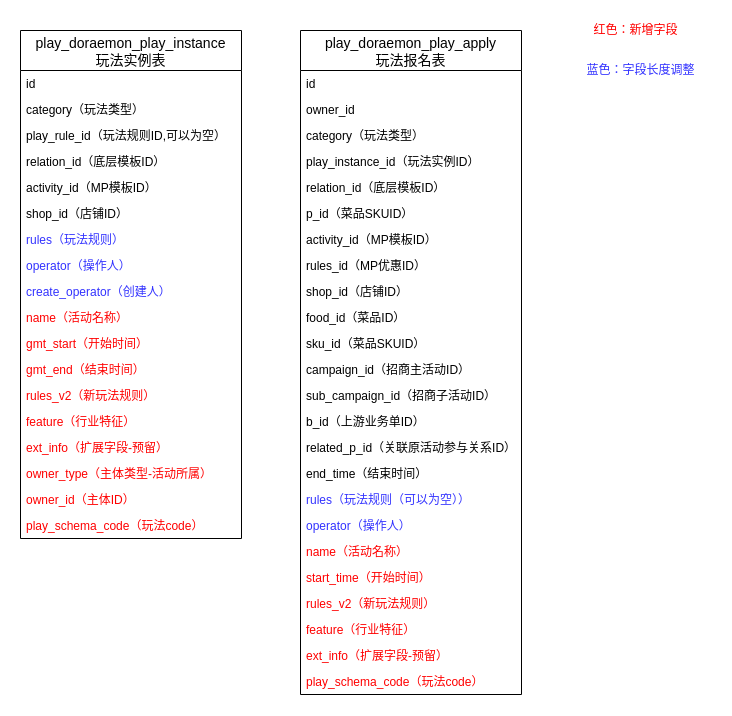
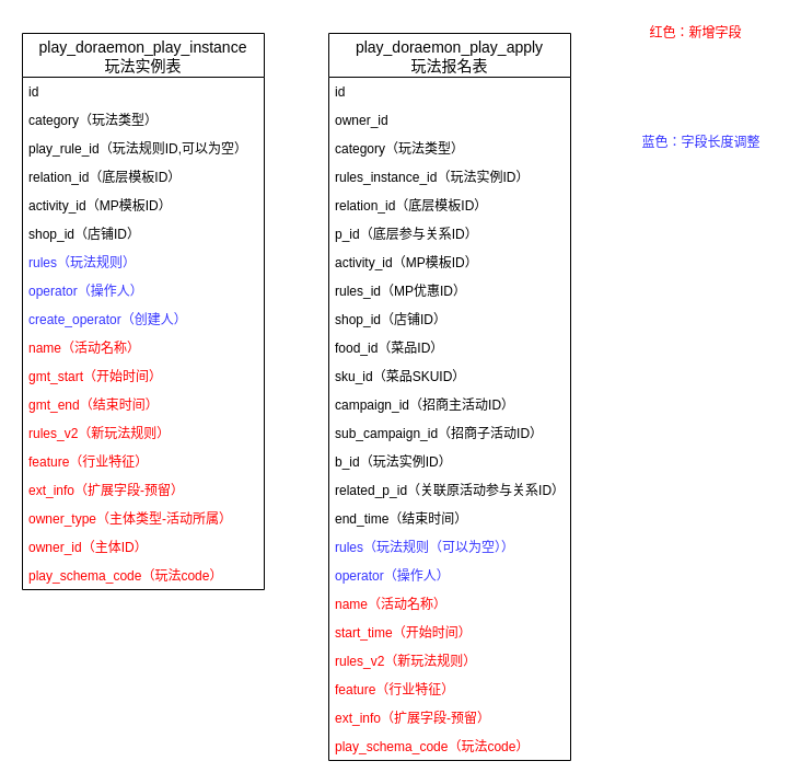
  <mxCell id="0" />
  <mxCell id="1" parent="0" />
  <mxCell id="2" value="play_doraemon_play_instance&#10;玩法实例表" style="swimlane;fontStyle=0;childLayout=stackLayout;horizontal=1;startSize=40;horizontalStack=0;resizeParent=1;resizeParentMax=0;resizeLast=0;collapsible=1;marginBottom=0;align=center;fontSize=14;" vertex="1" parent="1"><mxGeometry x="20" y="30" width="221" height="508" as="geometry" /></mxCell>
  <mxCell id="3" value="id" style="text;strokeColor=none;fillColor=none;spacingLeft=4;spacingRight=4;overflow=hidden;rotatable=0;points=[[0,0.5],[1,0.5]];portConstraint=eastwest;fontSize=12;" vertex="1" parent="2"><mxGeometry y="40" width="221" height="26" as="geometry" /></mxCell>
  <mxCell id="4" value="category（玩法类型）" style="text;strokeColor=none;fillColor=none;spacingLeft=4;spacingRight=4;overflow=hidden;rotatable=0;points=[[0,0.5],[1,0.5]];portConstraint=eastwest;fontSize=12;" vertex="1" parent="2"><mxGeometry y="66" width="221" height="26" as="geometry" /></mxCell>
  <mxCell id="5" value="play_rule_id（玩法规则ID,可以为空）" style="text;strokeColor=none;fillColor=none;spacingLeft=4;spacingRight=4;overflow=hidden;rotatable=0;points=[[0,0.5],[1,0.5]];portConstraint=eastwest;fontSize=12;" vertex="1" parent="2"><mxGeometry y="92" width="221" height="26" as="geometry" /></mxCell>
  <mxCell id="6" value="relation_id（底层模板ID）" style="text;strokeColor=none;fillColor=none;spacingLeft=4;spacingRight=4;overflow=hidden;rotatable=0;points=[[0,0.5],[1,0.5]];portConstraint=eastwest;fontSize=12;" vertex="1" parent="2"><mxGeometry y="118" width="221" height="26" as="geometry" /></mxCell>
  <mxCell id="7" value="activity_id（MP模板ID）" style="text;strokeColor=none;fillColor=none;spacingLeft=4;spacingRight=4;overflow=hidden;rotatable=0;points=[[0,0.5],[1,0.5]];portConstraint=eastwest;fontSize=12;" vertex="1" parent="2"><mxGeometry y="144" width="221" height="26" as="geometry" /></mxCell>
  <mxCell id="8" value="shop_id（店铺ID）" style="text;strokeColor=none;fillColor=none;spacingLeft=4;spacingRight=4;overflow=hidden;rotatable=0;points=[[0,0.5],[1,0.5]];portConstraint=eastwest;fontSize=12;fontColor=#000000;" vertex="1" parent="2"><mxGeometry y="170" width="221" height="26" as="geometry" /></mxCell>
  <mxCell id="9" value="rules（玩法规则）" style="text;strokeColor=none;fillColor=none;spacingLeft=4;spacingRight=4;overflow=hidden;rotatable=0;points=[[0,0.5],[1,0.5]];portConstraint=eastwest;fontSize=12;fontColor=#3333FF;" vertex="1" parent="2"><mxGeometry y="196" width="221" height="26" as="geometry" /></mxCell>
  <mxCell id="10" value="operator（操作人）" style="text;strokeColor=none;fillColor=none;spacingLeft=4;spacingRight=4;overflow=hidden;rotatable=0;points=[[0,0.5],[1,0.5]];portConstraint=eastwest;fontSize=12;fontColor=#3333FF;" vertex="1" parent="2"><mxGeometry y="222" width="221" height="26" as="geometry" /></mxCell>
  <mxCell id="11" value="create_operator（创建人）" style="text;strokeColor=none;fillColor=none;spacingLeft=4;spacingRight=4;overflow=hidden;rotatable=0;points=[[0,0.5],[1,0.5]];portConstraint=eastwest;fontSize=12;fontColor=#3333FF;" vertex="1" parent="2"><mxGeometry y="248" width="221" height="26" as="geometry" /></mxCell>
  <mxCell id="12" value="name（活动名称）" style="text;strokeColor=none;fillColor=none;spacingLeft=4;spacingRight=4;overflow=hidden;rotatable=0;points=[[0,0.5],[1,0.5]];portConstraint=eastwest;fontSize=12;fontColor=#FF0000;" vertex="1" parent="2"><mxGeometry y="274" width="221" height="26" as="geometry" /></mxCell>
  <mxCell id="13" value="gmt_start（开始时间）" style="text;strokeColor=none;fillColor=none;spacingLeft=4;spacingRight=4;overflow=hidden;rotatable=0;points=[[0,0.5],[1,0.5]];portConstraint=eastwest;fontSize=12;fontColor=#FF0000;" vertex="1" parent="2"><mxGeometry y="300" width="221" height="26" as="geometry" /></mxCell>
  <mxCell id="14" value="gmt_end（结束时间）" style="text;strokeColor=none;fillColor=none;spacingLeft=4;spacingRight=4;overflow=hidden;rotatable=0;points=[[0,0.5],[1,0.5]];portConstraint=eastwest;fontSize=12;fontColor=#FF0000;" vertex="1" parent="2"><mxGeometry y="326" width="221" height="26" as="geometry" /></mxCell>
  <mxCell id="15" value="rules_v2（新玩法规则）" style="text;strokeColor=none;fillColor=none;spacingLeft=4;spacingRight=4;overflow=hidden;rotatable=0;points=[[0,0.5],[1,0.5]];portConstraint=eastwest;fontSize=12;fontColor=#FF0000;" vertex="1" parent="2"><mxGeometry y="352" width="221" height="26" as="geometry" /></mxCell>
  <mxCell id="16" value="feature（行业特征）" style="text;strokeColor=none;fillColor=none;spacingLeft=4;spacingRight=4;overflow=hidden;rotatable=0;points=[[0,0.5],[1,0.5]];portConstraint=eastwest;fontSize=12;fontColor=#FF0000;" vertex="1" parent="2"><mxGeometry y="378" width="221" height="26" as="geometry" /></mxCell>
  <mxCell id="17" value="ext_info（扩展字段-预留）" style="text;strokeColor=none;fillColor=none;spacingLeft=4;spacingRight=4;overflow=hidden;rotatable=0;points=[[0,0.5],[1,0.5]];portConstraint=eastwest;fontSize=12;fontColor=#FF0000;" vertex="1" parent="2"><mxGeometry y="404" width="221" height="26" as="geometry" /></mxCell>
  <mxCell id="18" value="owner_type（主体类型-活动所属）" style="text;strokeColor=none;fillColor=none;spacingLeft=4;spacingRight=4;overflow=hidden;rotatable=0;points=[[0,0.5],[1,0.5]];portConstraint=eastwest;fontSize=12;fontColor=#FF0000;" vertex="1" parent="2"><mxGeometry y="430" width="221" height="26" as="geometry" /></mxCell>
  <mxCell id="19" value="owner_id（主体ID）" style="text;strokeColor=none;fillColor=none;spacingLeft=4;spacingRight=4;overflow=hidden;rotatable=0;points=[[0,0.5],[1,0.5]];portConstraint=eastwest;fontSize=12;fontColor=#FF0000;" vertex="1" parent="2"><mxGeometry y="456" width="221" height="26" as="geometry" /></mxCell>
  <mxCell id="20" value="play_schema_code（玩法code）" style="text;strokeColor=none;fillColor=none;spacingLeft=4;spacingRight=4;overflow=hidden;rotatable=0;points=[[0,0.5],[1,0.5]];portConstraint=eastwest;fontSize=12;fontColor=#FF0000;" vertex="1" parent="2"><mxGeometry y="482" width="221" height="26" as="geometry" /></mxCell>
  <mxCell id="21" value="play_doraemon_play_apply&#10;玩法报名表" style="swimlane;fontStyle=0;childLayout=stackLayout;horizontal=1;startSize=40;horizontalStack=0;resizeParent=1;resizeParentMax=0;resizeLast=0;collapsible=1;marginBottom=0;align=center;fontSize=14;" vertex="1" parent="1"><mxGeometry x="300" y="30" width="221" height="664" as="geometry" /></mxCell>
  <mxCell id="22" value="id" style="text;strokeColor=none;fillColor=none;spacingLeft=4;spacingRight=4;overflow=hidden;rotatable=0;points=[[0,0.5],[1,0.5]];portConstraint=eastwest;fontSize=12;" vertex="1" parent="21"><mxGeometry y="40" width="221" height="26" as="geometry" /></mxCell>
  <mxCell id="23" value="owner_id" style="text;strokeColor=none;fillColor=none;spacingLeft=4;spacingRight=4;overflow=hidden;rotatable=0;points=[[0,0.5],[1,0.5]];portConstraint=eastwest;fontSize=12;" vertex="1" parent="21"><mxGeometry y="66" width="221" height="26" as="geometry" /></mxCell>
  <mxCell id="24" value="category（玩法类型）" style="text;strokeColor=none;fillColor=none;spacingLeft=4;spacingRight=4;overflow=hidden;rotatable=0;points=[[0,0.5],[1,0.5]];portConstraint=eastwest;fontSize=12;" vertex="1" parent="21"><mxGeometry y="92" width="221" height="26" as="geometry" /></mxCell>
- <mxCell id="25" value="play_instance_id（玩法实例ID）" style="text;strokeColor=none;fillColor=none;spacingLeft=4;spacingRight=4;overflow=hidden;rotatable=0;points=[[0,0.5],[1,0.5]];portConstraint=eastwest;fontSize=12;" vertex="1" parent="21"><mxGeometry y="118" width="221" height="26" as="geometry" /></mxCell>
+ <mxCell id="25" value="rules_instance_id（玩法实例ID）" style="text;strokeColor=none;fillColor=none;spacingLeft=4;spacingRight=4;overflow=hidden;rotatable=0;points=[[0,0.5],[1,0.5]];portConstraint=eastwest;fontSize=12;" vertex="1" parent="21"><mxGeometry y="118" width="221" height="26" as="geometry" /></mxCell>
  <mxCell id="26" value="relation_id（底层模板ID）" style="text;strokeColor=none;fillColor=none;spacingLeft=4;spacingRight=4;overflow=hidden;rotatable=0;points=[[0,0.5],[1,0.5]];portConstraint=eastwest;fontSize=12;" vertex="1" parent="21"><mxGeometry y="144" width="221" height="26" as="geometry" /></mxCell>
- <mxCell id="27" value="p_id（菜品SKUID）" style="text;strokeColor=none;fillColor=none;spacingLeft=4;spacingRight=4;overflow=hidden;rotatable=0;points=[[0,0.5],[1,0.5]];portConstraint=eastwest;fontSize=12;fontColor=#000000;" vertex="1" parent="21"><mxGeometry y="170" width="221" height="26" as="geometry" /></mxCell>
+ <mxCell id="27" value="p_id（底层参与关系ID）" style="text;strokeColor=none;fillColor=none;spacingLeft=4;spacingRight=4;overflow=hidden;rotatable=0;points=[[0,0.5],[1,0.5]];portConstraint=eastwest;fontSize=12;fontColor=#000000;" vertex="1" parent="21"><mxGeometry y="170" width="221" height="26" as="geometry" /></mxCell>
  <mxCell id="28" value="activity_id（MP模板ID）" style="text;strokeColor=none;fillColor=none;spacingLeft=4;spacingRight=4;overflow=hidden;rotatable=0;points=[[0,0.5],[1,0.5]];portConstraint=eastwest;fontSize=12;" vertex="1" parent="21"><mxGeometry y="196" width="221" height="26" as="geometry" /></mxCell>
  <mxCell id="29" value="rules_id（MP优惠ID）" style="text;strokeColor=none;fillColor=none;spacingLeft=4;spacingRight=4;overflow=hidden;rotatable=0;points=[[0,0.5],[1,0.5]];portConstraint=eastwest;fontSize=12;" vertex="1" parent="21"><mxGeometry y="222" width="221" height="26" as="geometry" /></mxCell>
  <mxCell id="30" value="shop_id（店铺ID）" style="text;strokeColor=none;fillColor=none;spacingLeft=4;spacingRight=4;overflow=hidden;rotatable=0;points=[[0,0.5],[1,0.5]];portConstraint=eastwest;fontSize=12;fontColor=#000000;" vertex="1" parent="21"><mxGeometry y="248" width="221" height="26" as="geometry" /></mxCell>
  <mxCell id="31" value="food_id（菜品ID）" style="text;strokeColor=none;fillColor=none;spacingLeft=4;spacingRight=4;overflow=hidden;rotatable=0;points=[[0,0.5],[1,0.5]];portConstraint=eastwest;fontSize=12;fontColor=#000000;" vertex="1" parent="21"><mxGeometry y="274" width="221" height="26" as="geometry" /></mxCell>
  <mxCell id="32" value="sku_id（菜品SKUID）" style="text;strokeColor=none;fillColor=none;spacingLeft=4;spacingRight=4;overflow=hidden;rotatable=0;points=[[0,0.5],[1,0.5]];portConstraint=eastwest;fontSize=12;fontColor=#000000;" vertex="1" parent="21"><mxGeometry y="300" width="221" height="26" as="geometry" /></mxCell>
  <mxCell id="33" value="campaign_id（招商主活动ID）" style="text;strokeColor=none;fillColor=none;spacingLeft=4;spacingRight=4;overflow=hidden;rotatable=0;points=[[0,0.5],[1,0.5]];portConstraint=eastwest;fontSize=12;fontColor=#000000;" vertex="1" parent="21"><mxGeometry y="326" width="221" height="26" as="geometry" /></mxCell>
  <mxCell id="34" value="sub_campaign_id（招商子活动ID）" style="text;strokeColor=none;fillColor=none;spacingLeft=4;spacingRight=4;overflow=hidden;rotatable=0;points=[[0,0.5],[1,0.5]];portConstraint=eastwest;fontSize=12;fontColor=#000000;" vertex="1" parent="21"><mxGeometry y="352" width="221" height="26" as="geometry" /></mxCell>
- <mxCell id="35" value="b_id（上游业务单ID）" style="text;strokeColor=none;fillColor=none;spacingLeft=4;spacingRight=4;overflow=hidden;rotatable=0;points=[[0,0.5],[1,0.5]];portConstraint=eastwest;fontSize=12;fontColor=#000000;" vertex="1" parent="21"><mxGeometry y="378" width="221" height="26" as="geometry" /></mxCell>
+ <mxCell id="35" value="b_id（玩法实例ID）" style="text;strokeColor=none;fillColor=none;spacingLeft=4;spacingRight=4;overflow=hidden;rotatable=0;points=[[0,0.5],[1,0.5]];portConstraint=eastwest;fontSize=12;fontColor=#000000;" vertex="1" parent="21"><mxGeometry y="378" width="221" height="26" as="geometry" /></mxCell>
  <mxCell id="36" value="related_p_id（关联原活动参与关系ID）" style="text;strokeColor=none;fillColor=none;spacingLeft=4;spacingRight=4;overflow=hidden;rotatable=0;points=[[0,0.5],[1,0.5]];portConstraint=eastwest;fontSize=12;fontColor=#000000;" vertex="1" parent="21"><mxGeometry y="404" width="221" height="26" as="geometry" /></mxCell>
  <mxCell id="37" value="end_time（结束时间）" style="text;strokeColor=none;fillColor=none;spacingLeft=4;spacingRight=4;overflow=hidden;rotatable=0;points=[[0,0.5],[1,0.5]];portConstraint=eastwest;fontSize=12;fontColor=#000000;" vertex="1" parent="21"><mxGeometry y="430" width="221" height="26" as="geometry" /></mxCell>
  <mxCell id="38" value="rules（玩法规则（可以为空））" style="text;strokeColor=none;fillColor=none;spacingLeft=4;spacingRight=4;overflow=hidden;rotatable=0;points=[[0,0.5],[1,0.5]];portConstraint=eastwest;fontSize=12;fontColor=#3333FF;" vertex="1" parent="21"><mxGeometry y="456" width="221" height="26" as="geometry" /></mxCell>
  <mxCell id="39" value="operator（操作人）" style="text;strokeColor=none;fillColor=none;spacingLeft=4;spacingRight=4;overflow=hidden;rotatable=0;points=[[0,0.5],[1,0.5]];portConstraint=eastwest;fontSize=12;fontColor=#3333FF;" vertex="1" parent="21"><mxGeometry y="482" width="221" height="26" as="geometry" /></mxCell>
  <mxCell id="40" value="name（活动名称）" style="text;strokeColor=none;fillColor=none;spacingLeft=4;spacingRight=4;overflow=hidden;rotatable=0;points=[[0,0.5],[1,0.5]];portConstraint=eastwest;fontSize=12;fontColor=#FF0000;" vertex="1" parent="21"><mxGeometry y="508" width="221" height="26" as="geometry" /></mxCell>
  <mxCell id="41" value="start_time（开始时间）" style="text;strokeColor=none;fillColor=none;spacingLeft=4;spacingRight=4;overflow=hidden;rotatable=0;points=[[0,0.5],[1,0.5]];portConstraint=eastwest;fontSize=12;fontColor=#FF0000;" vertex="1" parent="21"><mxGeometry y="534" width="221" height="26" as="geometry" /></mxCell>
  <mxCell id="42" value="rules_v2（新玩法规则）" style="text;strokeColor=none;fillColor=none;spacingLeft=4;spacingRight=4;overflow=hidden;rotatable=0;points=[[0,0.5],[1,0.5]];portConstraint=eastwest;fontSize=12;fontColor=#FF0000;" vertex="1" parent="21"><mxGeometry y="560" width="221" height="26" as="geometry" /></mxCell>
  <mxCell id="43" value="feature（行业特征）" style="text;strokeColor=none;fillColor=none;spacingLeft=4;spacingRight=4;overflow=hidden;rotatable=0;points=[[0,0.5],[1,0.5]];portConstraint=eastwest;fontSize=12;fontColor=#FF0000;" vertex="1" parent="21"><mxGeometry y="586" width="221" height="26" as="geometry" /></mxCell>
  <mxCell id="44" value="ext_info（扩展字段-预留）" style="text;strokeColor=none;fillColor=none;spacingLeft=4;spacingRight=4;overflow=hidden;rotatable=0;points=[[0,0.5],[1,0.5]];portConstraint=eastwest;fontSize=12;fontColor=#FF0000;" vertex="1" parent="21"><mxGeometry y="612" width="221" height="26" as="geometry" /></mxCell>
  <mxCell id="45" value="play_schema_code（玩法code）" style="text;strokeColor=none;fillColor=none;spacingLeft=4;spacingRight=4;overflow=hidden;rotatable=0;points=[[0,0.5],[1,0.5]];portConstraint=eastwest;fontSize=12;fontColor=#FF0000;" vertex="1" parent="21"><mxGeometry y="638" width="221" height="26" as="geometry" /></mxCell>
  <mxCell id="46" value="红色：新增字段" style="text;html=1;align=center;verticalAlign=middle;resizable=0;points=[];autosize=1;strokeColor=none;fillColor=none;fontColor=#FF0000;" vertex="1" parent="1"><mxGeometry x="580" y="20" width="110" height="20" as="geometry" /></mxCell>
- <mxCell id="47" value="蓝色：字段长度调整" style="text;html=1;align=center;verticalAlign=middle;resizable=0;points=[];autosize=1;strokeColor=none;fillColor=none;fontColor=#3333FF;" vertex="1" parent="1"><mxGeometry x="570" y="60" width="140" height="20" as="geometry" /></mxCell>
+ <mxCell id="47" value="蓝色：字段长度调整" style="text;html=1;align=center;verticalAlign=middle;resizable=0;points=[];autosize=1;strokeColor=none;fillColor=none;fontColor=#3333FF;" vertex="1" parent="1"><mxGeometry x="570" y="120" width="140" height="20" as="geometry" /></mxCell>
